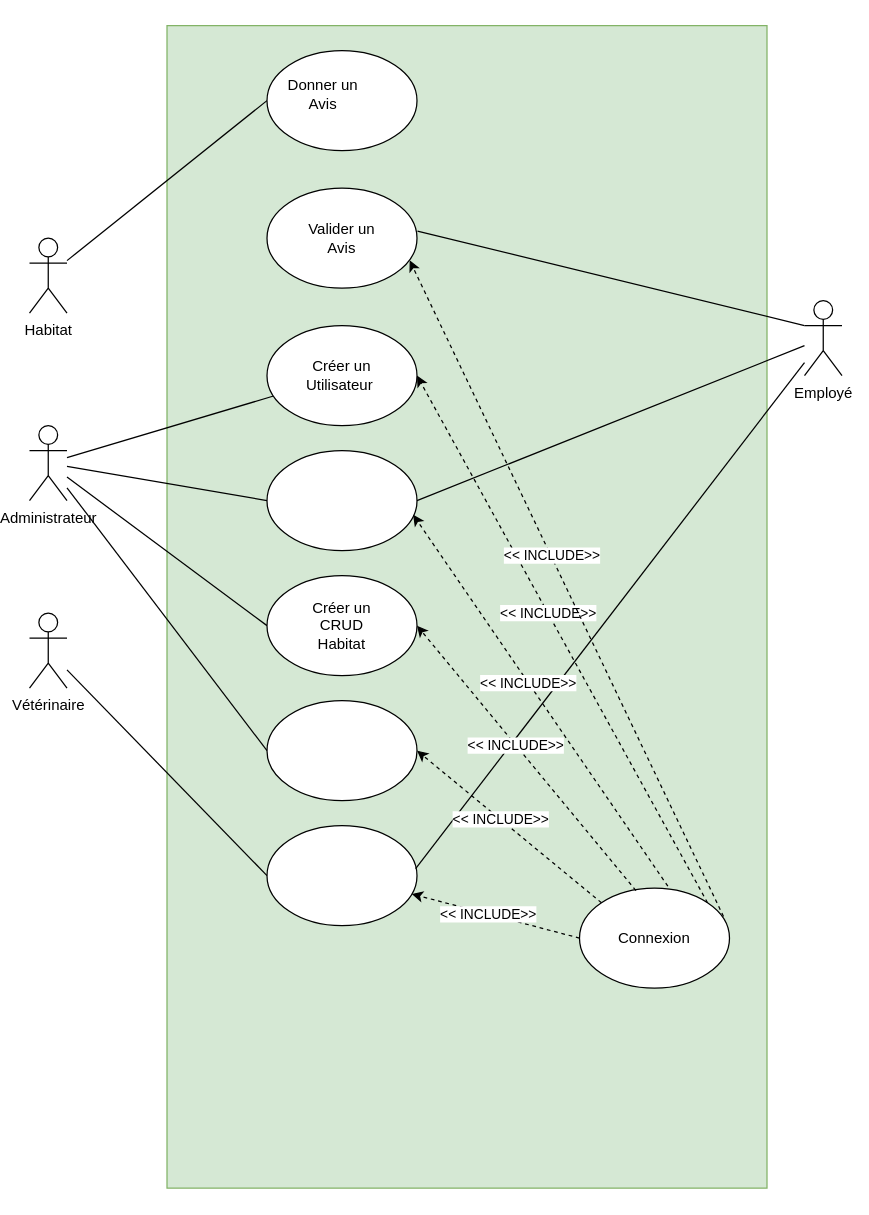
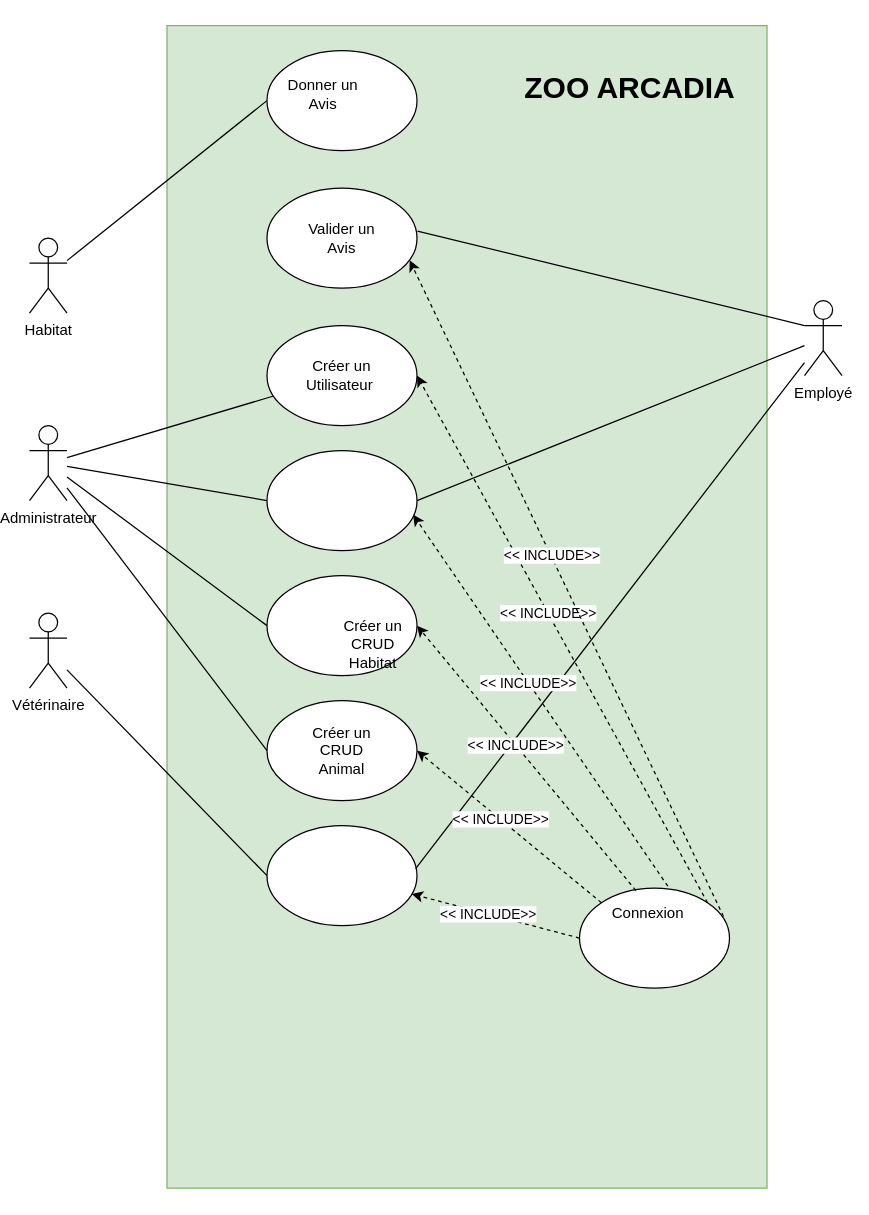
  <mxCell id="0" />
  <mxCell id="1" parent="0" />
  <mxCell id="2" value="" style="rounded=0;whiteSpace=wrap;html=1;direction=south;fillColor=#d5e8d4;strokeColor=#82b366;" vertex="1" parent="1"><mxGeometry x="130" y="20" width="480" height="930" as="geometry" /></mxCell>
+ <mxCell id="3" value="ZOO ARCADIA" style="text;strokeColor=none;fillColor=none;html=1;fontSize=24;fontStyle=1;verticalAlign=middle;align=center;" vertex="1" parent="1"><mxGeometry x="400" y="50" width="200" height="40" as="geometry" /></mxCell>
  <mxCell id="4" value="" style="rounded=0;orthogonalLoop=1;jettySize=auto;html=1;entryX=0;entryY=0.5;entryDx=0;entryDy=0;endArrow=none;endFill=0;" edge="1" parent="1" source="5" target="10"><mxGeometry relative="1" as="geometry" /></mxCell>
  <mxCell id="5" value="Habitat" style="shape=umlActor;verticalLabelPosition=bottom;verticalAlign=top;html=1;outlineConnect=0;" vertex="1" parent="1"><mxGeometry x="20" y="190" width="30" height="60" as="geometry" /></mxCell>
  <mxCell id="6" value="" style="rounded=0;orthogonalLoop=1;jettySize=auto;html=1;endArrow=none;endFill=0;" edge="1" parent="1" source="7" target="12"><mxGeometry relative="1" as="geometry" /></mxCell>
  <mxCell id="7" value="Administrateur" style="shape=umlActor;verticalLabelPosition=bottom;verticalAlign=top;html=1;outlineConnect=0;" vertex="1" parent="1"><mxGeometry x="20" y="340" width="30" height="60" as="geometry" /></mxCell>
  <mxCell id="8" value="Vétérinaire" style="shape=umlActor;verticalLabelPosition=bottom;verticalAlign=top;html=1;outlineConnect=0;" vertex="1" parent="1"><mxGeometry x="20" y="490" width="30" height="60" as="geometry" /></mxCell>
  <mxCell id="9" value="Employé" style="shape=umlActor;verticalLabelPosition=bottom;verticalAlign=top;html=1;outlineConnect=0;" vertex="1" parent="1"><mxGeometry x="640" y="240" width="30" height="60" as="geometry" /></mxCell>
  <mxCell id="10" value="" style="ellipse;whiteSpace=wrap;html=1;" vertex="1" parent="1"><mxGeometry x="210" y="40" width="120" height="80" as="geometry" /></mxCell>
  <mxCell id="11" value="Donner un Avis" style="text;html=1;align=center;verticalAlign=middle;whiteSpace=wrap;rounded=0;" vertex="1" parent="1"><mxGeometry x="225" y="60" width="60" height="30" as="geometry" /></mxCell>
  <mxCell id="12" value="" style="ellipse;whiteSpace=wrap;html=1;" vertex="1" parent="1"><mxGeometry x="210" y="260" width="120" height="80" as="geometry" /></mxCell>
  <mxCell id="13" value="Créer un Utilisateur&amp;nbsp;" style="text;html=1;align=center;verticalAlign=middle;whiteSpace=wrap;rounded=0;" vertex="1" parent="1"><mxGeometry x="240" y="285" width="60" height="30" as="geometry" /></mxCell>
  <mxCell id="14" value="" style="ellipse;whiteSpace=wrap;html=1;" vertex="1" parent="1"><mxGeometry x="210" y="360" width="120" height="80" as="geometry" /></mxCell>
  <mxCell id="15" value="" style="endArrow=none;html=1;rounded=0;entryX=0;entryY=0.5;entryDx=0;entryDy=0;endFill=0;" edge="1" parent="1" source="7" target="14"><mxGeometry width="50" height="50" relative="1" as="geometry"><mxPoint x="90" y="430" as="sourcePoint" /><mxPoint x="140" y="380" as="targetPoint" /></mxGeometry></mxCell>
  <mxCell id="16" value="" style="endArrow=none;html=1;rounded=0;entryX=0;entryY=0.5;entryDx=0;entryDy=0;endFill=0;" edge="1" target="17" parent="1" source="7"><mxGeometry width="50" height="50" relative="1" as="geometry"><mxPoint x="50" y="474" as="sourcePoint" /><mxPoint x="140" y="490" as="targetPoint" /></mxGeometry></mxCell>
  <mxCell id="17" value="" style="ellipse;whiteSpace=wrap;html=1;" vertex="1" parent="1"><mxGeometry x="210" y="460" width="120" height="80" as="geometry" /></mxCell>
- <mxCell id="18" value="Créer un CRUD Habitat" style="text;html=1;align=center;verticalAlign=middle;whiteSpace=wrap;rounded=0;" vertex="1" parent="1"><mxGeometry x="240" y="485" width="60" height="30" as="geometry" /></mxCell>
+ <mxCell id="18" value="Créer un CRUD Habitat" style="text;html=1;align=center;verticalAlign=middle;whiteSpace=wrap;rounded=0;" vertex="1" parent="1"><mxGeometry x="265" y="500" width="60" height="30" as="geometry" /></mxCell>
  <mxCell id="19" value="" style="ellipse;whiteSpace=wrap;html=1;" vertex="1" parent="1"><mxGeometry x="210" y="560" width="120" height="80" as="geometry" /></mxCell>
  <mxCell id="20" value="" style="endArrow=none;html=1;rounded=0;entryX=0;entryY=0.5;entryDx=0;entryDy=0;endFill=0;" edge="1" target="19" parent="1" source="7"><mxGeometry width="50" height="50" relative="1" as="geometry"><mxPoint x="60" y="383" as="sourcePoint" /><mxPoint x="150" y="500" as="targetPoint" /></mxGeometry></mxCell>
+ <mxCell id="21" value="Créer un CRUD Animal" style="text;html=1;align=center;verticalAlign=middle;whiteSpace=wrap;rounded=0;" vertex="1" parent="1"><mxGeometry x="240" y="585" width="60" height="30" as="geometry" /></mxCell>
  <mxCell id="22" value="" style="ellipse;whiteSpace=wrap;html=1;" vertex="1" parent="1"><mxGeometry x="210" y="660" width="120" height="80" as="geometry" /></mxCell>
  <mxCell id="23" value="" style="endArrow=none;html=1;rounded=0;entryX=0;entryY=0.5;entryDx=0;entryDy=0;endFill=0;" edge="1" target="22" parent="1" source="8"><mxGeometry width="50" height="50" relative="1" as="geometry"><mxPoint x="50" y="510" as="sourcePoint" /><mxPoint x="150" y="632" as="targetPoint" /></mxGeometry></mxCell>
  <mxCell id="24" value="" style="endArrow=none;html=1;rounded=0;entryX=1;entryY=0.5;entryDx=0;entryDy=0;endFill=0;" edge="1" parent="1" source="9" target="14"><mxGeometry width="50" height="50" relative="1" as="geometry"><mxPoint x="530" y="390" as="sourcePoint" /><mxPoint x="580" y="340" as="targetPoint" /></mxGeometry></mxCell>
  <mxCell id="25" value="" style="endArrow=none;html=1;rounded=0;entryX=0.991;entryY=0.429;entryDx=0;entryDy=0;entryPerimeter=0;endFill=0;" edge="1" parent="1" source="9" target="22"><mxGeometry width="50" height="50" relative="1" as="geometry"><mxPoint x="530" y="390" as="sourcePoint" /><mxPoint x="580" y="340" as="targetPoint" /></mxGeometry></mxCell>
  <mxCell id="26" value="" style="ellipse;whiteSpace=wrap;html=1;" vertex="1" parent="1"><mxGeometry x="460" y="710" width="120" height="80" as="geometry" /></mxCell>
  <mxCell id="27" value="" style="endArrow=classic;html=1;rounded=0;exitX=0;exitY=0.5;exitDx=0;exitDy=0;dashed=1;" edge="1" parent="1" source="26" target="22"><mxGeometry width="50" height="50" relative="1" as="geometry"><mxPoint x="330" y="620" as="sourcePoint" /><mxPoint x="380" y="570" as="targetPoint" /></mxGeometry></mxCell>
  <mxCell id="28" value="&amp;lt;&amp;lt; INCLUDE&amp;gt;&amp;gt;" style="edgeLabel;html=1;align=center;verticalAlign=middle;resizable=0;points=[];" vertex="1" connectable="0" parent="27"><mxGeometry x="0.099" relative="1" as="geometry"><mxPoint as="offset" /></mxGeometry></mxCell>
- <mxCell id="29" value="Connexion" style="text;html=1;align=center;verticalAlign=middle;whiteSpace=wrap;rounded=0;" vertex="1" parent="1"><mxGeometry x="490" y="735" width="60" height="30" as="geometry" /></mxCell>
+ <mxCell id="29" value="Connexion" style="text;html=1;align=center;verticalAlign=middle;whiteSpace=wrap;rounded=0;" vertex="1" parent="1"><mxGeometry x="485" y="715" width="60" height="30" as="geometry" /></mxCell>
  <mxCell id="30" value="" style="endArrow=classic;html=1;rounded=0;exitX=0;exitY=0;exitDx=0;exitDy=0;dashed=1;entryX=1;entryY=0.5;entryDx=0;entryDy=0;" edge="1" parent="1" source="26" target="19"><mxGeometry width="50" height="50" relative="1" as="geometry"><mxPoint x="473" y="530" as="sourcePoint" /><mxPoint x="350" y="503" as="targetPoint" /></mxGeometry></mxCell>
  <mxCell id="31" value="&amp;lt;&amp;lt; INCLUDE&amp;gt;&amp;gt;" style="edgeLabel;html=1;align=center;verticalAlign=middle;resizable=0;points=[];" vertex="1" connectable="0" parent="30"><mxGeometry x="0.099" relative="1" as="geometry"><mxPoint as="offset" /></mxGeometry></mxCell>
  <mxCell id="32" value="" style="endArrow=classic;html=1;rounded=0;exitX=0.376;exitY=0.024;exitDx=0;exitDy=0;dashed=1;entryX=1;entryY=0.5;entryDx=0;entryDy=0;exitPerimeter=0;" edge="1" parent="1" source="26" target="17"><mxGeometry width="50" height="50" relative="1" as="geometry"><mxPoint x="478" y="552" as="sourcePoint" /><mxPoint x="340" y="450" as="targetPoint" /></mxGeometry></mxCell>
  <mxCell id="33" value="&amp;lt;&amp;lt; INCLUDE&amp;gt;&amp;gt;" style="edgeLabel;html=1;align=center;verticalAlign=middle;resizable=0;points=[];" vertex="1" connectable="0" parent="32"><mxGeometry x="0.099" relative="1" as="geometry"><mxPoint as="offset" /></mxGeometry></mxCell>
  <mxCell id="34" value="" style="endArrow=classic;html=1;rounded=0;exitX=1;exitY=0;exitDx=0;exitDy=0;dashed=1;entryX=1;entryY=0.5;entryDx=0;entryDy=0;" edge="1" parent="1" source="26" target="12"><mxGeometry width="50" height="50" relative="1" as="geometry"><mxPoint x="495" y="351" as="sourcePoint" /><mxPoint x="330" y="169" as="targetPoint" /></mxGeometry></mxCell>
  <mxCell id="35" value="&amp;lt;&amp;lt; INCLUDE&amp;gt;&amp;gt;" style="edgeLabel;html=1;align=center;verticalAlign=middle;resizable=0;points=[];" vertex="1" connectable="0" parent="34"><mxGeometry x="0.099" relative="1" as="geometry"><mxPoint as="offset" /></mxGeometry></mxCell>
  <mxCell id="36" value="" style="endArrow=classic;html=1;rounded=0;exitX=0.589;exitY=-0.019;exitDx=0;exitDy=0;dashed=1;entryX=0.974;entryY=0.641;entryDx=0;entryDy=0;exitPerimeter=0;entryPerimeter=0;" edge="1" parent="1" source="26" target="14"><mxGeometry width="50" height="50" relative="1" as="geometry"><mxPoint x="515" y="552" as="sourcePoint" /><mxPoint x="350" y="370" as="targetPoint" /></mxGeometry></mxCell>
  <mxCell id="37" value="&amp;lt;&amp;lt; INCLUDE&amp;gt;&amp;gt;" style="edgeLabel;html=1;align=center;verticalAlign=middle;resizable=0;points=[];" vertex="1" connectable="0" parent="36"><mxGeometry x="0.099" relative="1" as="geometry"><mxPoint as="offset" /></mxGeometry></mxCell>
  <mxCell id="38" value="" style="ellipse;whiteSpace=wrap;html=1;" vertex="1" parent="1"><mxGeometry x="210" y="150" width="120" height="80" as="geometry" /></mxCell>
  <mxCell id="39" value="Valider un Avis" style="text;html=1;align=center;verticalAlign=middle;whiteSpace=wrap;rounded=0;" vertex="1" parent="1"><mxGeometry x="240" y="175" width="60" height="30" as="geometry" /></mxCell>
  <mxCell id="40" style="rounded=0;orthogonalLoop=1;jettySize=auto;html=1;exitX=0;exitY=0.333;exitDx=0;exitDy=0;exitPerimeter=0;entryX=1.003;entryY=0.429;entryDx=0;entryDy=0;entryPerimeter=0;endArrow=none;endFill=0;" edge="1" parent="1" source="9" target="38"><mxGeometry relative="1" as="geometry" /></mxCell>
  <mxCell id="41" value="" style="endArrow=classic;html=1;rounded=0;exitX=0.96;exitY=0.283;exitDx=0;exitDy=0;dashed=1;entryX=0.951;entryY=0.722;entryDx=0;entryDy=0;exitPerimeter=0;entryPerimeter=0;" edge="1" parent="1" source="26" target="38"><mxGeometry width="50" height="50" relative="1" as="geometry"><mxPoint x="572" y="652" as="sourcePoint" /><mxPoint x="340" y="230" as="targetPoint" /></mxGeometry></mxCell>
  <mxCell id="42" value="&amp;lt;&amp;lt; INCLUDE&amp;gt;&amp;gt;" style="edgeLabel;html=1;align=center;verticalAlign=middle;resizable=0;points=[];" vertex="1" connectable="0" parent="41"><mxGeometry x="0.099" relative="1" as="geometry"><mxPoint as="offset" /></mxGeometry></mxCell>
